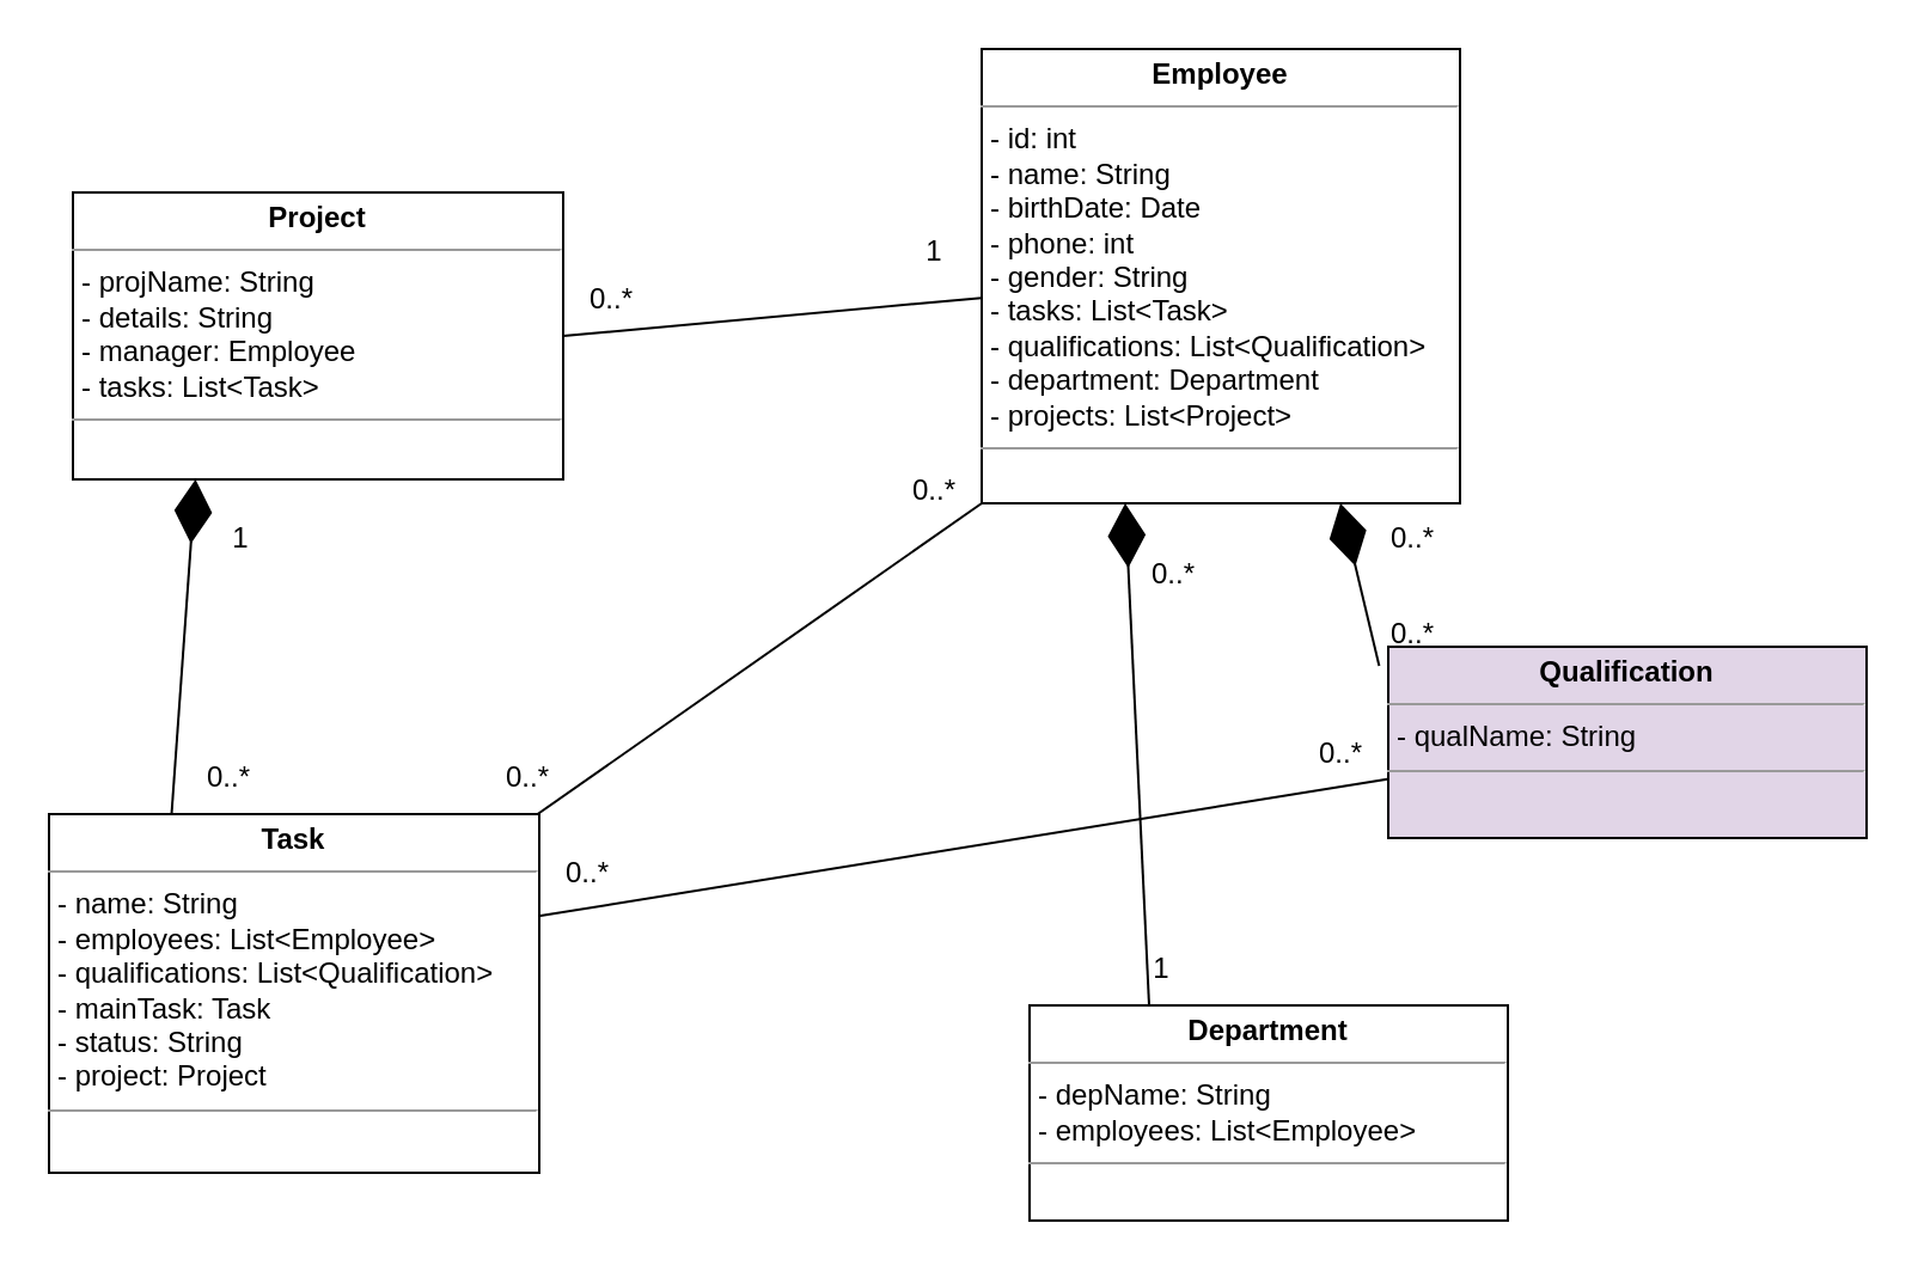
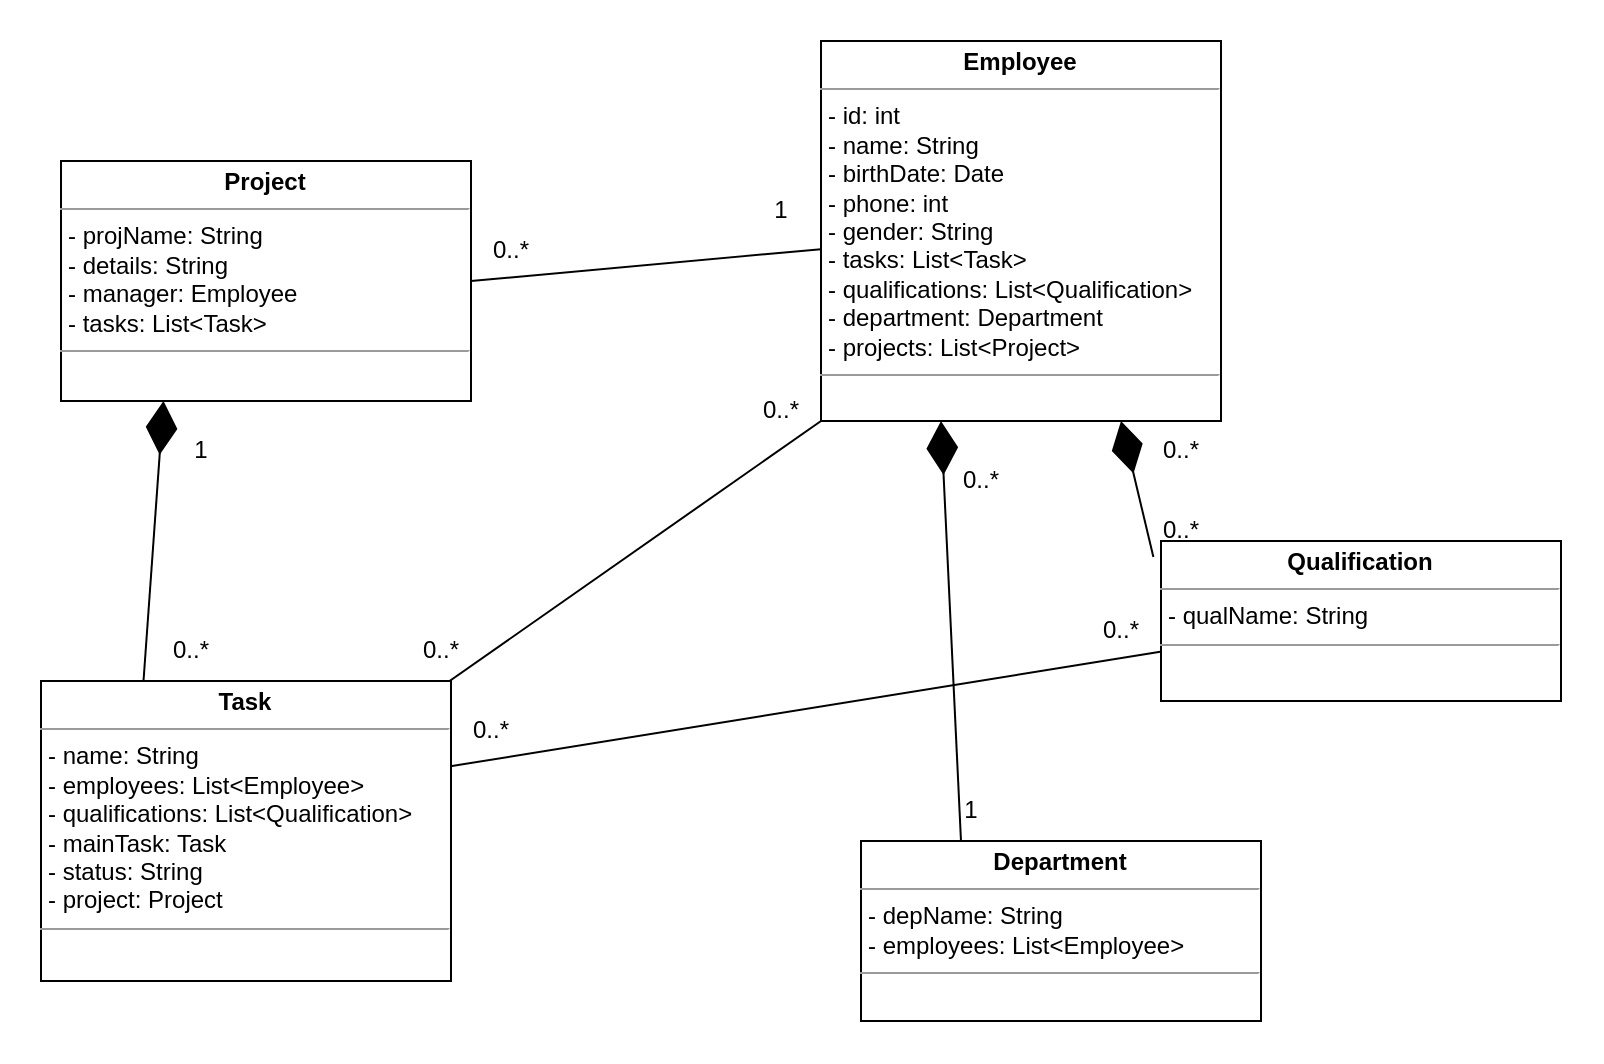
  <mxCell id="0" />
  <mxCell id="1" parent="0" />
  <mxCell id="2" value="" style="endArrow=diamondThin;endFill=1;endSize=24;html=1;rounded=0;entryX=0.25;entryY=1;entryDx=0;entryDy=0;exitX=0.25;exitY=0;exitDx=0;exitDy=0;" parent="1" source="9" target="8" edge="1"><mxGeometry width="160" relative="1" as="geometry"><mxPoint x="105" y="310" as="sourcePoint" /><mxPoint x="105.06" y="205.01" as="targetPoint" /></mxGeometry></mxCell>
  <mxCell id="3" value="" style="endArrow=diamondThin;endFill=1;endSize=24;html=1;rounded=0;entryX=0.75;entryY=1;entryDx=0;entryDy=0;exitX=-0.019;exitY=0.1;exitDx=0;exitDy=0;exitPerimeter=0;" parent="1" source="11" target="7" edge="1"><mxGeometry width="160" relative="1" as="geometry"><mxPoint x="570" y="275" as="sourcePoint" /><mxPoint x="503.06" y="265.01" as="targetPoint" /></mxGeometry></mxCell>
  <mxCell id="4" value="" style="endArrow=none;html=1;rounded=0;exitX=1;exitY=0.5;exitDx=0;exitDy=0;" parent="1" source="8" target="7" edge="1"><mxGeometry width="50" height="50" relative="1" as="geometry"><mxPoint x="220" y="155" as="sourcePoint" /><mxPoint x="380" y="155" as="targetPoint" /></mxGeometry></mxCell>
  <mxCell id="5" value="" style="endArrow=none;html=1;rounded=0;entryX=0;entryY=1;entryDx=0;entryDy=0;" parent="1" target="7" edge="1"><mxGeometry width="50" height="50" relative="1" as="geometry"><mxPoint x="210" y="350" as="sourcePoint" /><mxPoint x="380" y="260" as="targetPoint" /><Array as="points" /></mxGeometry></mxCell>
  <mxCell id="6" value="" style="endArrow=none;html=1;rounded=0;exitX=1;exitY=0.5;exitDx=0;exitDy=0;entryX=0.006;entryY=0.689;entryDx=0;entryDy=0;entryPerimeter=0;" parent="1" target="11" edge="1"><mxGeometry width="50" height="50" relative="1" as="geometry"><mxPoint x="210" y="385" as="sourcePoint" /><mxPoint x="570" y="335" as="targetPoint" /></mxGeometry></mxCell>
  <mxCell id="7" value="&lt;p style=&quot;margin:0px;margin-top:4px;text-align:center;&quot;&gt;&lt;b&gt;Employee&lt;/b&gt;&lt;/p&gt;&lt;hr size=&quot;1&quot;&gt;&lt;p style=&quot;margin:0px;margin-left:4px;&quot;&gt;- id: int&lt;/p&gt;&lt;p style=&quot;margin:0px;margin-left:4px;&quot;&gt;- name: String&lt;/p&gt;&lt;p style=&quot;margin:0px;margin-left:4px;&quot;&gt;- birthDate: Date&lt;/p&gt;&lt;p style=&quot;margin:0px;margin-left:4px;&quot;&gt;- phone: int&lt;/p&gt;&lt;p style=&quot;margin:0px;margin-left:4px;&quot;&gt;- gender: String&lt;/p&gt;&lt;p style=&quot;margin:0px;margin-left:4px;&quot;&gt;- tasks: List&amp;lt;Task&amp;gt;&lt;/p&gt;&lt;p style=&quot;margin:0px;margin-left:4px;&quot;&gt;- qualifications: List&amp;lt;Qualification&amp;gt;&lt;/p&gt;&lt;p style=&quot;margin:0px;margin-left:4px;&quot;&gt;- department: Department&lt;/p&gt;&lt;p style=&quot;margin:0px;margin-left:4px;&quot;&gt;- projects: List&amp;lt;Project&amp;gt;&lt;/p&gt;&lt;hr size=&quot;1&quot;&gt;&lt;p style=&quot;margin:0px;margin-left:4px;&quot;&gt;&lt;br&gt;&lt;/p&gt;" style="verticalAlign=top;align=left;overflow=fill;fontSize=12;fontFamily=Helvetica;html=1;" parent="1" vertex="1"><mxGeometry x="410" y="20" width="200" height="190" as="geometry" /></mxCell>
  <mxCell id="8" value="&lt;p style=&quot;margin:0px;margin-top:4px;text-align:center;&quot;&gt;&lt;b&gt;Project&lt;/b&gt;&lt;/p&gt;&lt;hr size=&quot;1&quot;&gt;&lt;p style=&quot;margin:0px;margin-left:4px;&quot;&gt;&lt;span style=&quot;background-color: initial;&quot;&gt;- projName: String&lt;/span&gt;&lt;br&gt;&lt;/p&gt;&lt;p style=&quot;margin:0px;margin-left:4px;&quot;&gt;- details: String&lt;/p&gt;&lt;p style=&quot;margin:0px;margin-left:4px;&quot;&gt;- manager: Employee&lt;/p&gt;&lt;p style=&quot;margin:0px;margin-left:4px;&quot;&gt;- tasks: List&amp;lt;Task&amp;gt;&lt;/p&gt;&lt;hr size=&quot;1&quot;&gt;&lt;p style=&quot;margin:0px;margin-left:4px;&quot;&gt;&lt;br&gt;&lt;/p&gt;" style="verticalAlign=top;align=left;overflow=fill;fontSize=12;fontFamily=Helvetica;html=1;" parent="1" vertex="1"><mxGeometry x="30" y="80" width="205" height="120" as="geometry" /></mxCell>
  <mxCell id="9" value="&lt;p style=&quot;margin:0px;margin-top:4px;text-align:center;&quot;&gt;&lt;b&gt;Task&lt;/b&gt;&lt;/p&gt;&lt;hr size=&quot;1&quot;&gt;&lt;p style=&quot;margin:0px;margin-left:4px;&quot;&gt;- name: String&lt;/p&gt;&lt;p style=&quot;margin:0px;margin-left:4px;&quot;&gt;- employees:&amp;nbsp;List&amp;lt;Employee&amp;gt;&lt;/p&gt;&lt;p style=&quot;margin:0px;margin-left:4px;&quot;&gt;- qualifications:&amp;nbsp;List&amp;lt;Qualification&amp;gt;&lt;/p&gt;&lt;p style=&quot;margin:0px;margin-left:4px;&quot;&gt;- mainTask: Task&lt;/p&gt;&lt;p style=&quot;margin:0px;margin-left:4px;&quot;&gt;- status: String&lt;/p&gt;&lt;p style=&quot;margin:0px;margin-left:4px;&quot;&gt;- project: Project&lt;/p&gt;&lt;hr size=&quot;1&quot;&gt;&lt;p style=&quot;margin:0px;margin-left:4px;&quot;&gt;&lt;br&gt;&lt;/p&gt;" style="verticalAlign=top;align=left;overflow=fill;fontSize=12;fontFamily=Helvetica;html=1;" parent="1" vertex="1"><mxGeometry x="20" y="340" width="205" height="150" as="geometry" /></mxCell>
  <mxCell id="10" value="&lt;p style=&quot;margin:0px;margin-top:4px;text-align:center;&quot;&gt;&lt;b&gt;Department&lt;/b&gt;&lt;/p&gt;&lt;hr size=&quot;1&quot;&gt;&lt;p style=&quot;margin:0px;margin-left:4px;&quot;&gt;- depName: String&lt;/p&gt;&lt;p style=&quot;margin:0px;margin-left:4px;&quot;&gt;&lt;span style=&quot;background-color: initial;&quot;&gt;- employees:&amp;nbsp;List&amp;lt;Employee&amp;gt;&lt;/span&gt;&lt;br&gt;&lt;/p&gt;&lt;hr size=&quot;1&quot;&gt;&lt;p style=&quot;margin:0px;margin-left:4px;&quot;&gt;&lt;br&gt;&lt;/p&gt;" style="verticalAlign=top;align=left;overflow=fill;fontSize=12;fontFamily=Helvetica;html=1;" parent="1" vertex="1"><mxGeometry x="430" y="420" width="200" height="90" as="geometry" /></mxCell>
- <mxCell id="11" value="&lt;p style=&quot;margin:0px;margin-top:4px;text-align:center;&quot;&gt;&lt;b&gt;Qualification&lt;/b&gt;&lt;/p&gt;&lt;hr size=&quot;1&quot;&gt;&lt;p style=&quot;margin:0px;margin-left:4px;&quot;&gt;- qualName: String&lt;/p&gt;&lt;hr size=&quot;1&quot;&gt;&lt;p style=&quot;margin:0px;margin-left:4px;&quot;&gt;&lt;br&gt;&lt;/p&gt;" style="verticalAlign=top;align=left;overflow=fill;fontSize=12;fontFamily=Helvetica;html=1;fillColor=#e1d5e7;" parent="1" vertex="1"><mxGeometry x="580" y="270" width="200" height="80" as="geometry" /></mxCell>
+ <mxCell id="11" value="&lt;p style=&quot;margin:0px;margin-top:4px;text-align:center;&quot;&gt;&lt;b&gt;Qualification&lt;/b&gt;&lt;/p&gt;&lt;hr size=&quot;1&quot;&gt;&lt;p style=&quot;margin:0px;margin-left:4px;&quot;&gt;- qualName: String&lt;/p&gt;&lt;hr size=&quot;1&quot;&gt;&lt;p style=&quot;margin:0px;margin-left:4px;&quot;&gt;&lt;br&gt;&lt;/p&gt;" style="verticalAlign=top;align=left;overflow=fill;fontSize=12;fontFamily=Helvetica;html=1;" parent="1" vertex="1"><mxGeometry x="580" y="270" width="200" height="80" as="geometry" /></mxCell>
  <mxCell id="12" style="edgeStyle=orthogonalEdgeStyle;rounded=0;orthogonalLoop=1;jettySize=auto;html=1;exitX=0.5;exitY=1;exitDx=0;exitDy=0;" parent="1" source="9" target="9" edge="1"><mxGeometry relative="1" as="geometry" /></mxCell>
  <mxCell id="13" value="" style="endArrow=diamondThin;endFill=1;endSize=24;html=1;rounded=0;entryX=0.75;entryY=1;entryDx=0;entryDy=0;exitX=0.25;exitY=0;exitDx=0;exitDy=0;" parent="1" source="10" edge="1"><mxGeometry width="160" relative="1" as="geometry"><mxPoint x="486.2" y="279" as="sourcePoint" /><mxPoint x="470" y="210" as="targetPoint" /></mxGeometry></mxCell>
  <mxCell id="14" value="0..*" style="text;html=1;resizable=0;autosize=1;align=center;verticalAlign=middle;points=[];fillColor=none;strokeColor=none;rounded=0;" parent="1" vertex="1"><mxGeometry x="470" y="225" width="40" height="30" as="geometry" /></mxCell>
  <mxCell id="15" value="1" style="text;html=1;resizable=0;autosize=1;align=center;verticalAlign=middle;points=[];fillColor=none;strokeColor=none;rounded=0;" parent="1" vertex="1"><mxGeometry x="470" y="390" width="30" height="30" as="geometry" /></mxCell>
  <mxCell id="16" value="0..*" style="text;html=1;resizable=0;autosize=1;align=center;verticalAlign=middle;points=[];fillColor=none;strokeColor=none;rounded=0;" parent="1" vertex="1"><mxGeometry x="370" y="190" width="40" height="30" as="geometry" /></mxCell>
  <mxCell id="17" value="0..*" style="text;html=1;resizable=0;autosize=1;align=center;verticalAlign=middle;points=[];fillColor=none;strokeColor=none;rounded=0;" parent="1" vertex="1"><mxGeometry x="200" y="310" width="40" height="30" as="geometry" /></mxCell>
  <mxCell id="18" value="0..*" style="text;html=1;resizable=0;autosize=1;align=center;verticalAlign=middle;points=[];fillColor=none;strokeColor=none;rounded=0;" parent="1" vertex="1"><mxGeometry x="235" y="110" width="40" height="30" as="geometry" /></mxCell>
  <mxCell id="19" value="1" style="text;html=1;resizable=0;autosize=1;align=center;verticalAlign=middle;points=[];fillColor=none;strokeColor=none;rounded=0;" parent="1" vertex="1"><mxGeometry x="375" y="90" width="30" height="30" as="geometry" /></mxCell>
  <mxCell id="20" value="0..*" style="text;html=1;resizable=0;autosize=1;align=center;verticalAlign=middle;points=[];fillColor=none;strokeColor=none;rounded=0;" parent="1" vertex="1"><mxGeometry x="75" y="310" width="40" height="30" as="geometry" /></mxCell>
  <mxCell id="21" value="1" style="text;html=1;resizable=0;autosize=1;align=center;verticalAlign=middle;points=[];fillColor=none;strokeColor=none;rounded=0;" parent="1" vertex="1"><mxGeometry x="85" y="210" width="30" height="30" as="geometry" /></mxCell>
  <mxCell id="22" value="0..*" style="text;html=1;resizable=0;autosize=1;align=center;verticalAlign=middle;points=[];fillColor=none;strokeColor=none;rounded=0;" parent="1" vertex="1"><mxGeometry x="540" y="300" width="40" height="30" as="geometry" /></mxCell>
  <mxCell id="23" value="0..*" style="text;html=1;resizable=0;autosize=1;align=center;verticalAlign=middle;points=[];fillColor=none;strokeColor=none;rounded=0;" parent="1" vertex="1"><mxGeometry x="225" y="350" width="40" height="30" as="geometry" /></mxCell>
  <mxCell id="24" value="0..*" style="text;html=1;resizable=0;autosize=1;align=center;verticalAlign=middle;points=[];fillColor=none;strokeColor=none;rounded=0;" parent="1" vertex="1"><mxGeometry x="570" y="210" width="40" height="30" as="geometry" /></mxCell>
  <mxCell id="25" value="0..*" style="text;html=1;resizable=0;autosize=1;align=center;verticalAlign=middle;points=[];fillColor=none;strokeColor=none;rounded=0;" parent="1" vertex="1"><mxGeometry x="570" y="250" width="40" height="30" as="geometry" /></mxCell>
